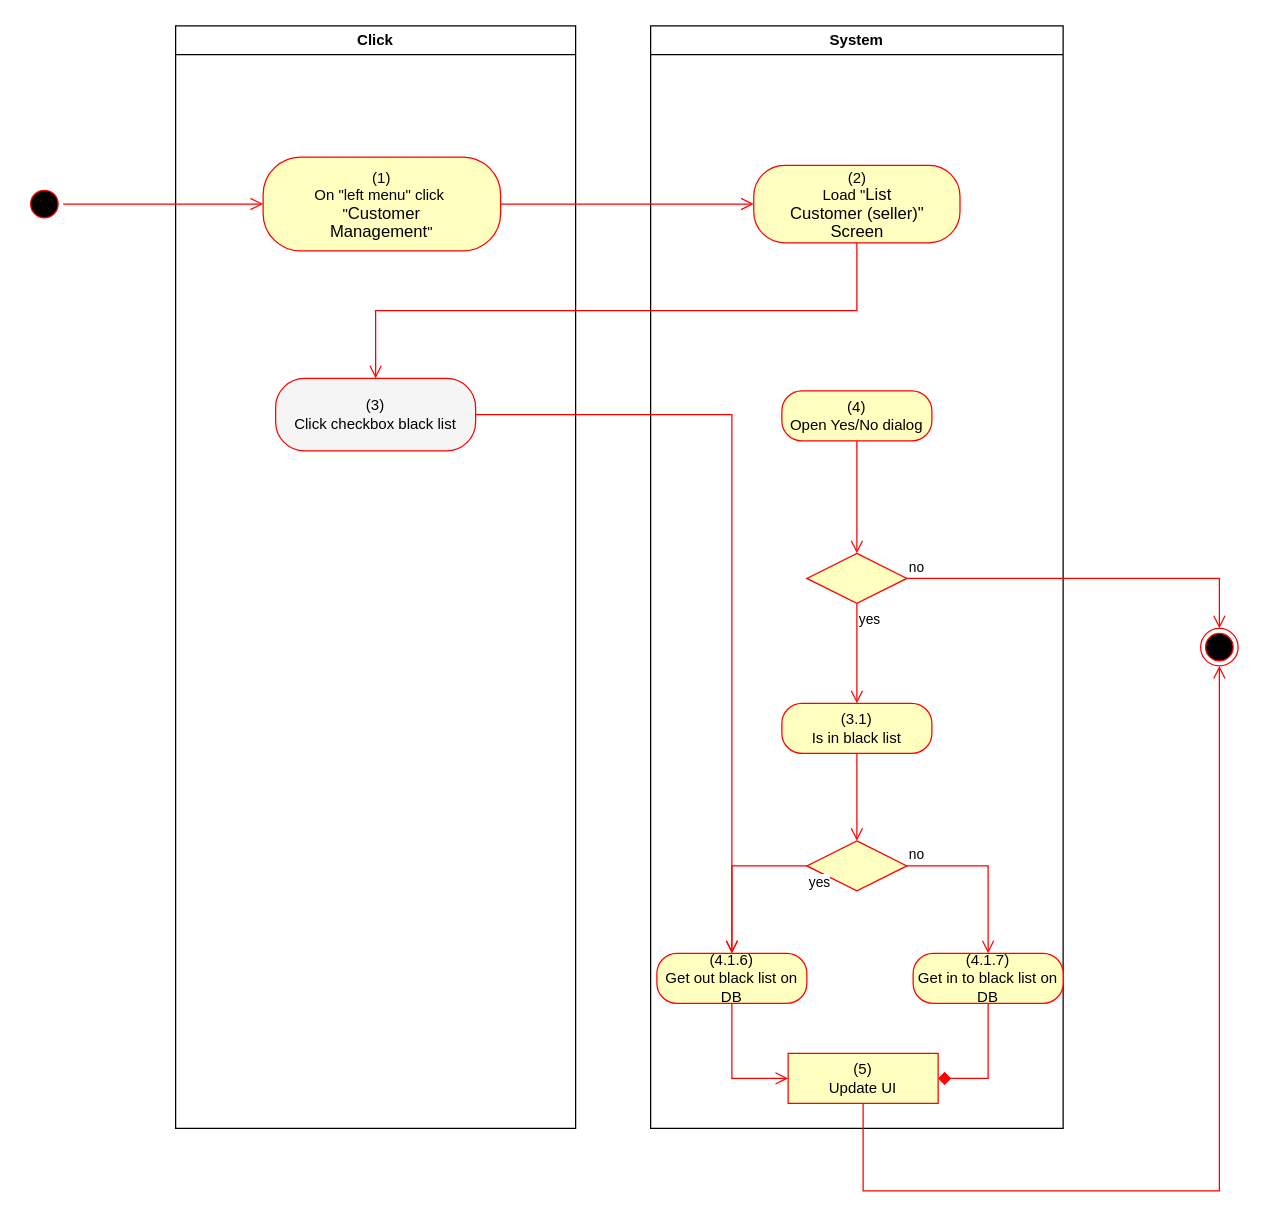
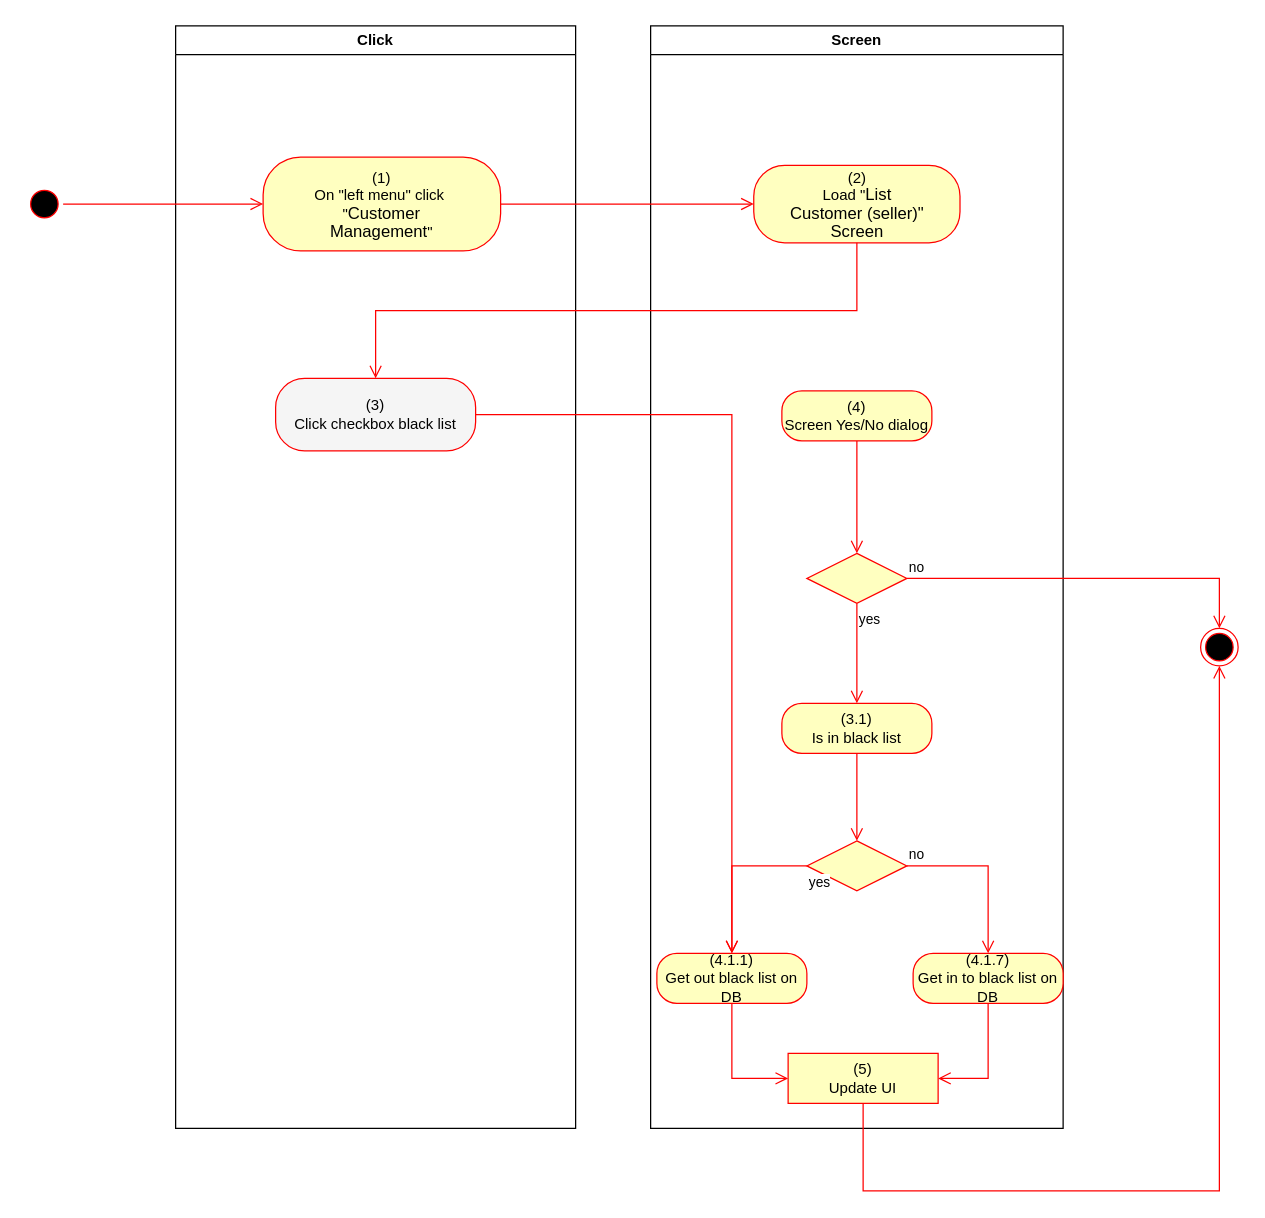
  <mxCell id="0" />
  <mxCell id="1" parent="0" />
  <mxCell id="2" value="Click" style="swimlane;whiteSpace=wrap" vertex="1" parent="1"><mxGeometry x="140" y="20" width="320" height="882" as="geometry"><mxRectangle x="120" y="128" width="60" height="23" as="alternateBounds" /></mxGeometry></mxCell>
  <mxCell id="3" value="&lt;span&gt;(1)&lt;/span&gt;&lt;br style=&quot;padding: 0px ; margin: 0px&quot;&gt;&lt;span&gt;On &quot;left menu&quot; click&amp;nbsp;&lt;/span&gt;&lt;br style=&quot;padding: 0px ; margin: 0px&quot;&gt;&lt;span&gt;&quot;&lt;/span&gt;&lt;span lang=&quot;EN-GB&quot; style=&quot;font-size: 10pt ; line-height: 107% ; font-family: &amp;#34;arial&amp;#34; , sans-serif&quot;&gt;Customer&lt;br/&gt;Management&lt;/span&gt;&lt;span&gt;&quot;&lt;/span&gt;" style="rounded=1;whiteSpace=wrap;html=1;arcSize=40;fontColor=#000000;fillColor=#ffffc0;strokeColor=#ff0000;" vertex="1" parent="2"><mxGeometry x="70" y="105" width="190" height="75" as="geometry" /></mxCell>
  <mxCell id="4" value="(3)&lt;br&gt;Click checkbox black list" style="rounded=1;whiteSpace=wrap;html=1;arcSize=40;fontColor=#000000;fillColor=#f5f5f5;strokeColor=#ff0000;" vertex="1" parent="2"><mxGeometry x="80" y="282" width="160" height="58" as="geometry" /></mxCell>
- <mxCell id="5" value="System" style="swimlane;whiteSpace=wrap;startSize=23;" vertex="1" parent="1"><mxGeometry x="520" y="20" width="330" height="882" as="geometry" /></mxCell>
+ <mxCell id="5" value="Screen" style="swimlane;whiteSpace=wrap;startSize=23;" vertex="1" parent="1"><mxGeometry x="520" y="20" width="330" height="882" as="geometry" /></mxCell>
  <mxCell id="6" value="(2)&lt;br&gt;Load &quot;&lt;span lang=&quot;EN-GB&quot; style=&quot;font-size: 10pt ; line-height: 107% ; font-family: &amp;#34;arial&amp;#34; , sans-serif&quot;&gt;&lt;span lang=&quot;EN-GB&quot; style=&quot;font-size: 10pt ; line-height: 107% ; font-family: &amp;#34;arial&amp;#34; , sans-serif&quot;&gt;List&lt;br/&gt;Customer (seller)&lt;/span&gt;&quot;&lt;br&gt;Screen&lt;br&gt;&lt;/span&gt;" style="rounded=1;whiteSpace=wrap;html=1;arcSize=40;fontColor=#000000;fillColor=#ffffc0;strokeColor=#ff0000;" vertex="1" parent="5"><mxGeometry x="82.5" y="111.5" width="165" height="62" as="geometry" /></mxCell>
- <mxCell id="7" value="(4)&lt;br&gt;Open Yes/No dialog" style="rounded=1;whiteSpace=wrap;html=1;arcSize=40;fontColor=#000000;fillColor=#ffffc0;strokeColor=#ff0000;" vertex="1" parent="5"><mxGeometry x="105" y="292" width="120" height="40" as="geometry" /></mxCell>
+ <mxCell id="7" value="(4)&lt;br&gt;Screen Yes/No dialog" style="rounded=1;whiteSpace=wrap;html=1;arcSize=40;fontColor=#000000;fillColor=#ffffc0;strokeColor=#ff0000;" vertex="1" parent="5"><mxGeometry x="105" y="292" width="120" height="40" as="geometry" /></mxCell>
  <mxCell id="8" value="" style="edgeStyle=orthogonalEdgeStyle;html=1;verticalAlign=bottom;endArrow=open;endSize=8;strokeColor=#ff0000;rounded=0;entryX=0.5;entryY=0;entryDx=0;entryDy=0;" edge="1" source="7" parent="5" target="9"><mxGeometry relative="1" as="geometry"><mxPoint x="165" y="382" as="targetPoint" /></mxGeometry></mxCell>
  <mxCell id="9" value="" style="rhombus;whiteSpace=wrap;html=1;fillColor=#ffffc0;strokeColor=#ff0000;" vertex="1" parent="5"><mxGeometry x="125" y="422" width="80" height="40" as="geometry" /></mxCell>
  <mxCell id="10" value="yes" style="edgeStyle=orthogonalEdgeStyle;html=1;align=left;verticalAlign=top;endArrow=open;endSize=8;strokeColor=#ff0000;rounded=0;entryX=0.5;entryY=0;entryDx=0;entryDy=0;" edge="1" source="9" parent="5" target="11"><mxGeometry x="-1" relative="1" as="geometry"><mxPoint x="165" y="522" as="targetPoint" /></mxGeometry></mxCell>
  <mxCell id="11" value="(3.1)&lt;br&gt;Is in black list" style="rounded=1;whiteSpace=wrap;html=1;arcSize=40;fontColor=#000000;fillColor=#ffffc0;strokeColor=#ff0000;" vertex="1" parent="5"><mxGeometry x="105" y="542" width="120" height="40" as="geometry" /></mxCell>
  <mxCell id="12" value="" style="rhombus;whiteSpace=wrap;html=1;fillColor=#ffffc0;strokeColor=#ff0000;" vertex="1" parent="5"><mxGeometry x="125" y="652" width="80" height="40" as="geometry" /></mxCell>
  <mxCell id="13" value="no" style="edgeStyle=orthogonalEdgeStyle;html=1;align=left;verticalAlign=bottom;endArrow=open;endSize=8;strokeColor=#ff0000;rounded=0;entryX=0.5;entryY=0;entryDx=0;entryDy=0;" edge="1" source="12" parent="5" target="17"><mxGeometry x="-1" relative="1" as="geometry"><mxPoint x="290" y="752" as="targetPoint" /></mxGeometry></mxCell>
  <mxCell id="14" value="yes" style="edgeStyle=orthogonalEdgeStyle;html=1;align=left;verticalAlign=top;endArrow=open;endSize=8;strokeColor=#ff0000;rounded=0;entryX=0.5;entryY=0;entryDx=0;entryDy=0;exitX=0;exitY=0.5;exitDx=0;exitDy=0;" edge="1" source="12" parent="5" target="16"><mxGeometry x="-1" relative="1" as="geometry"><mxPoint x="40" y="742" as="targetPoint" /></mxGeometry></mxCell>
  <mxCell id="15" value="" style="edgeStyle=orthogonalEdgeStyle;html=1;verticalAlign=bottom;endArrow=open;endSize=8;strokeColor=#ff0000;rounded=0;entryX=0.5;entryY=0;entryDx=0;entryDy=0;" edge="1" source="11" parent="5" target="12"><mxGeometry relative="1" as="geometry"><mxPoint x="165" y="642" as="targetPoint" /><Array as="points" /></mxGeometry></mxCell>
- <mxCell id="16" value="(4.1.6)&lt;br&gt;Get out black list on DB" style="rounded=1;whiteSpace=wrap;html=1;arcSize=40;fontColor=#000000;fillColor=#ffffc0;strokeColor=#ff0000;" vertex="1" parent="5"><mxGeometry x="5" y="742" width="120" height="40" as="geometry" /></mxCell>
+ <mxCell id="16" value="(4.1.1)&lt;br&gt;Get out black list on DB" style="rounded=1;whiteSpace=wrap;html=1;arcSize=40;fontColor=#000000;fillColor=#ffffc0;strokeColor=#ff0000;" vertex="1" parent="5"><mxGeometry x="5" y="742" width="120" height="40" as="geometry" /></mxCell>
  <mxCell id="17" value="(4.1.7)&lt;br&gt;Get in to black list on DB" style="rounded=1;whiteSpace=wrap;html=1;arcSize=40;fontColor=#000000;fillColor=#ffffc0;strokeColor=#ff0000;" vertex="1" parent="5"><mxGeometry x="210" y="742" width="120" height="40" as="geometry" /></mxCell>
- <mxCell id="18" value="" style="edgeStyle=orthogonalEdgeStyle;html=1;verticalAlign=bottom;endArrow=diamond;endSize=8;strokeColor=#ff0000;rounded=0;entryX=1;entryY=0.5;entryDx=0;entryDy=0;" edge="1" source="17" parent="5" target="19"><mxGeometry relative="1" as="geometry"><mxPoint x="270" y="852" as="targetPoint" /></mxGeometry></mxCell>
+ <mxCell id="18" value="" style="edgeStyle=orthogonalEdgeStyle;html=1;verticalAlign=bottom;endArrow=open;endSize=8;strokeColor=#ff0000;rounded=0;entryX=1;entryY=0.5;entryDx=0;entryDy=0;" edge="1" source="17" parent="5" target="19"><mxGeometry relative="1" as="geometry"><mxPoint x="270" y="852" as="targetPoint" /></mxGeometry></mxCell>
  <mxCell id="19" value="(5)&lt;br&gt;Update UI" style="whiteSpace=wrap;html=1;arcSize=40;fontColor=#000000;fillColor=#ffffc0;strokeColor=#ff0000;rounded=0;" vertex="1" parent="5"><mxGeometry x="110" y="822" width="120" height="40" as="geometry" /></mxCell>
  <mxCell id="20" value="" style="edgeStyle=orthogonalEdgeStyle;html=1;verticalAlign=bottom;endArrow=open;endSize=8;strokeColor=#ff0000;rounded=0;entryX=0;entryY=0.5;entryDx=0;entryDy=0;" edge="1" source="16" parent="5" target="19"><mxGeometry relative="1" as="geometry"><mxPoint x="60" y="622" as="targetPoint" /></mxGeometry></mxCell>
  <mxCell id="21" value="" style="ellipse;html=1;shape=startState;fillColor=#000000;strokeColor=#ff0000;" vertex="1" parent="1"><mxGeometry x="20" y="147.5" width="30" height="30" as="geometry" /></mxCell>
  <mxCell id="22" value="" style="edgeStyle=orthogonalEdgeStyle;html=1;verticalAlign=bottom;endArrow=open;endSize=8;strokeColor=#ff0000;rounded=0;entryX=0;entryY=0.5;entryDx=0;entryDy=0;" edge="1" parent="1" source="21" target="3"><mxGeometry relative="1" as="geometry"><mxPoint x="200" y="145" as="targetPoint" /></mxGeometry></mxCell>
  <mxCell id="23" value="" style="edgeStyle=orthogonalEdgeStyle;html=1;verticalAlign=bottom;endArrow=open;endSize=8;strokeColor=#ff0000;rounded=0;entryX=0;entryY=0.5;entryDx=0;entryDy=0;" edge="1" parent="1" source="3" target="6"><mxGeometry relative="1" as="geometry"><mxPoint x="600" y="163" as="targetPoint" /></mxGeometry></mxCell>
  <mxCell id="24" value="" style="ellipse;html=1;shape=endState;fillColor=#000000;strokeColor=#ff0000;" vertex="1" parent="1"><mxGeometry x="960" y="502" width="30" height="30" as="geometry" /></mxCell>
  <mxCell id="25" value="" style="edgeStyle=orthogonalEdgeStyle;html=1;verticalAlign=bottom;endArrow=open;endSize=8;strokeColor=#ff0000;rounded=0;exitX=0.5;exitY=1;exitDx=0;exitDy=0;entryX=0.5;entryY=0;entryDx=0;entryDy=0;" edge="1" parent="1" source="6" target="4"><mxGeometry relative="1" as="geometry"><mxPoint x="820" y="652" as="targetPoint" /><mxPoint x="850" y="677" as="sourcePoint" /></mxGeometry></mxCell>
  <mxCell id="26" value="" style="edgeStyle=orthogonalEdgeStyle;html=1;verticalAlign=bottom;endArrow=open;endSize=8;strokeColor=#ff0000;rounded=0;" edge="1" source="4" parent="1" target="16"><mxGeometry relative="1" as="geometry"><mxPoint x="300" y="412" as="targetPoint" /></mxGeometry></mxCell>
  <mxCell id="27" value="no" style="edgeStyle=orthogonalEdgeStyle;html=1;align=left;verticalAlign=bottom;endArrow=open;endSize=8;strokeColor=#ff0000;rounded=0;entryX=0.5;entryY=0;entryDx=0;entryDy=0;" edge="1" source="9" parent="1" target="24"><mxGeometry x="-1" relative="1" as="geometry"><mxPoint x="820" y="452" as="targetPoint" /></mxGeometry></mxCell>
  <mxCell id="28" value="" style="edgeStyle=orthogonalEdgeStyle;html=1;verticalAlign=bottom;endArrow=open;endSize=8;strokeColor=#ff0000;rounded=0;entryX=0.5;entryY=1;entryDx=0;entryDy=0;exitX=0.5;exitY=1;exitDx=0;exitDy=0;" edge="1" source="19" parent="1" target="24"><mxGeometry relative="1" as="geometry"><mxPoint x="690" y="942" as="targetPoint" /><Array as="points"><mxPoint x="690" y="952" /><mxPoint x="975" y="952" /></Array></mxGeometry></mxCell>
